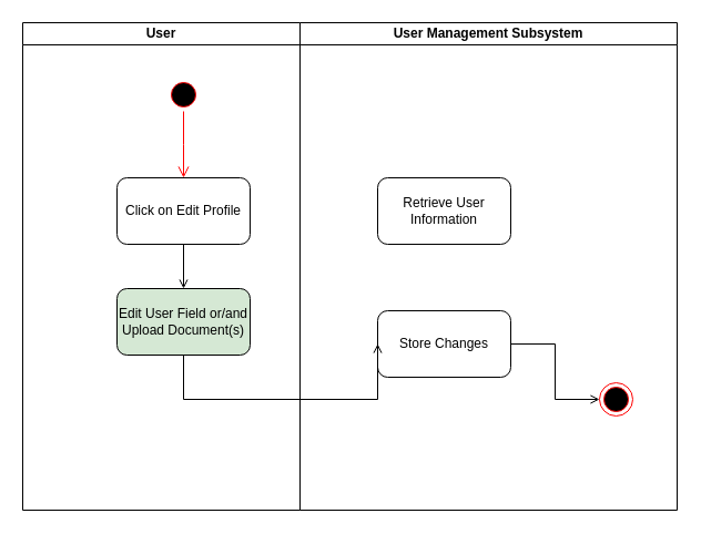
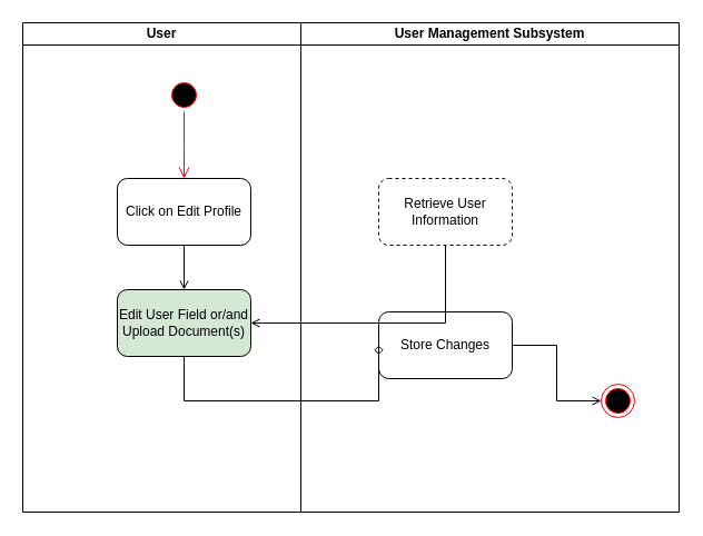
  <mxCell id="0" />
  <mxCell id="1" parent="0" />
  <mxCell id="2" value="User" style="swimlane;startSize=20;whiteSpace=wrap;html=1;" parent="1" vertex="1"><mxGeometry x="20" y="20" width="250" height="440" as="geometry" /></mxCell>
  <mxCell id="3" value="" style="ellipse;html=1;shape=startState;fillColor=#000000;strokeColor=#ff0000;" parent="2" vertex="1"><mxGeometry x="130" y="50" width="30" height="30" as="geometry" /></mxCell>
  <mxCell id="4" value="" style="edgeStyle=orthogonalEdgeStyle;html=1;verticalAlign=bottom;endArrow=open;endSize=8;strokeColor=#ff0000;rounded=0;" parent="2" source="3" edge="1"><mxGeometry relative="1" as="geometry"><mxPoint x="145" y="140" as="targetPoint" /></mxGeometry></mxCell>
  <mxCell id="5" value="Click on Edit Profile" style="rounded=1;whiteSpace=wrap;html=1;" parent="2" vertex="1"><mxGeometry x="85" y="140" width="120" height="60" as="geometry" /></mxCell>
  <mxCell id="6" value="Edit User Field or/and Upload Document(s)" style="rounded=1;whiteSpace=wrap;html=1;fillColor=#d5e8d4;" parent="2" vertex="1"><mxGeometry x="85" y="240" width="120" height="60" as="geometry" /></mxCell>
  <mxCell id="7" value="User Management Subsystem" style="swimlane;startSize=20;whiteSpace=wrap;html=1;" parent="1" vertex="1"><mxGeometry x="270" y="20" width="340" height="440" as="geometry" /></mxCell>
- <mxCell id="8" value="Retrieve User Information" style="rounded=1;whiteSpace=wrap;html=1;" parent="7" vertex="1"><mxGeometry x="70" y="140" width="120" height="60" as="geometry" /></mxCell>
+ <mxCell id="8" value="Retrieve User Information" style="rounded=1;whiteSpace=wrap;html=1;dashed=1;" parent="7" vertex="1"><mxGeometry x="70" y="140" width="120" height="60" as="geometry" /></mxCell>
  <mxCell id="9" value="" style="ellipse;html=1;shape=endState;fillColor=#000000;strokeColor=#ff0000;" parent="7" vertex="1"><mxGeometry x="270" y="325" width="30" height="30" as="geometry" /></mxCell>
  <mxCell id="10" style="edgeStyle=orthogonalEdgeStyle;rounded=0;orthogonalLoop=1;jettySize=auto;html=1;entryX=0;entryY=0.5;entryDx=0;entryDy=0;endArrow=open;endFill=0;" parent="7" source="11" target="9" edge="1"><mxGeometry relative="1" as="geometry" /></mxCell>
  <mxCell id="11" value="Store Changes" style="rounded=1;whiteSpace=wrap;html=1;" parent="7" vertex="1"><mxGeometry x="70" y="260" width="120" height="60" as="geometry" /></mxCell>
  <mxCell id="12" style="edgeStyle=orthogonalEdgeStyle;rounded=0;orthogonalLoop=1;jettySize=auto;html=1;endArrow=open;endFill=0;" parent="1" source="5" target="6" edge="1"><mxGeometry relative="1" as="geometry" /></mxCell>
- <mxCell id="14" style="edgeStyle=orthogonalEdgeStyle;rounded=0;orthogonalLoop=1;jettySize=auto;html=1;entryX=0;entryY=0.5;entryDx=0;entryDy=0;endArrow=open;endFill=0;" parent="1" source="6" target="11" edge="1"><mxGeometry relative="1" as="geometry"><Array as="points"><mxPoint x="165" y="360" /></Array></mxGeometry></mxCell>
+ <mxCell id="13" style="edgeStyle=orthogonalEdgeStyle;rounded=0;orthogonalLoop=1;jettySize=auto;html=1;endArrow=open;endFill=0;" parent="1" source="8" target="6" edge="1"><mxGeometry relative="1" as="geometry"><Array as="points"><mxPoint x="400" y="290" /></Array></mxGeometry></mxCell>
+ <mxCell id="14" style="edgeStyle=orthogonalEdgeStyle;rounded=0;orthogonalLoop=1;jettySize=auto;html=1;entryX=0;entryY=0.5;entryDx=0;entryDy=0;endArrow=diamond;endFill=0;" parent="1" source="6" target="11" edge="1"><mxGeometry relative="1" as="geometry"><Array as="points"><mxPoint x="165" y="360" /></Array></mxGeometry></mxCell>
